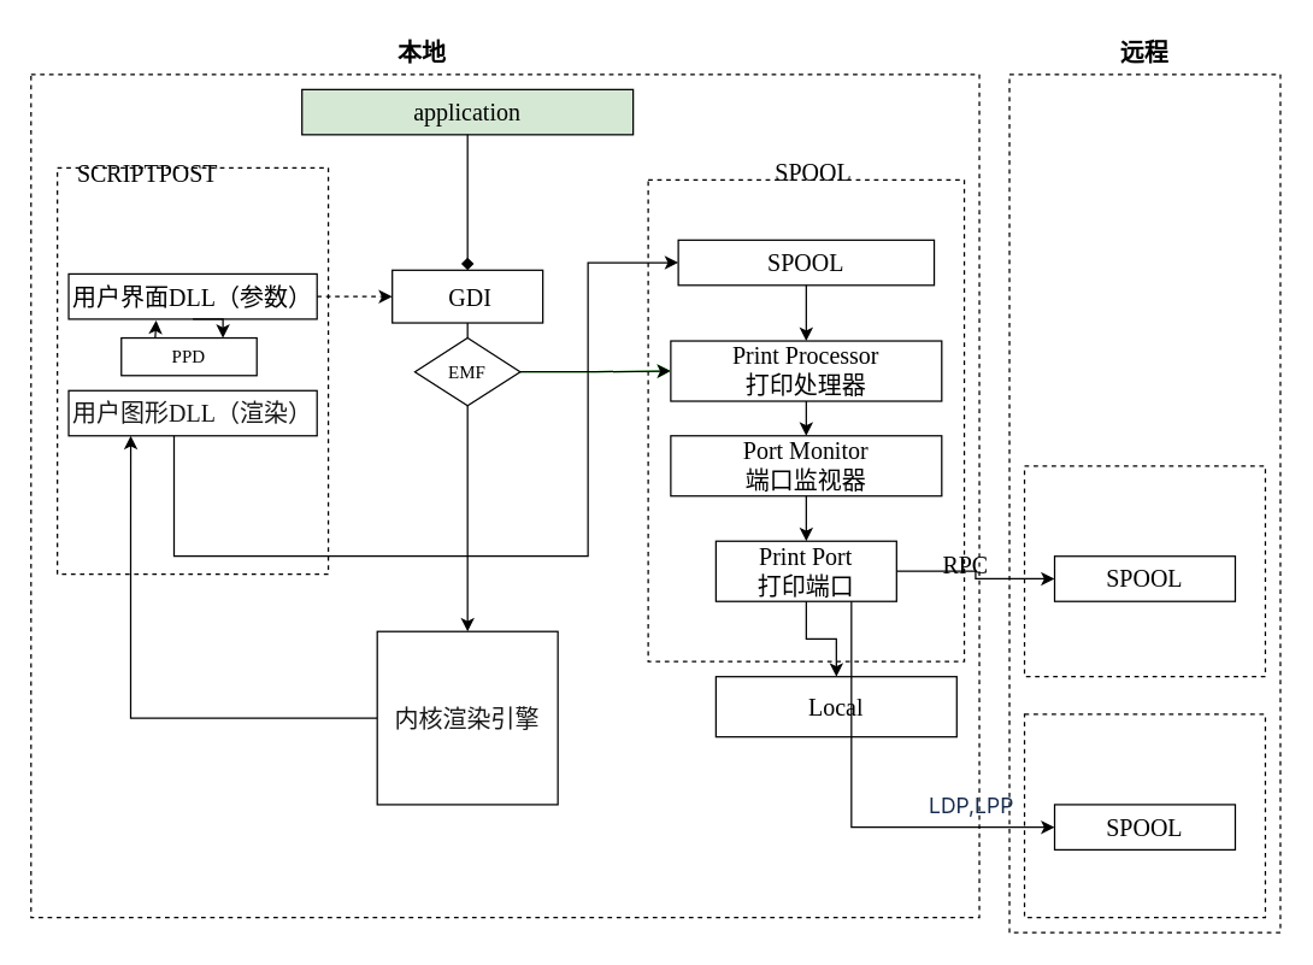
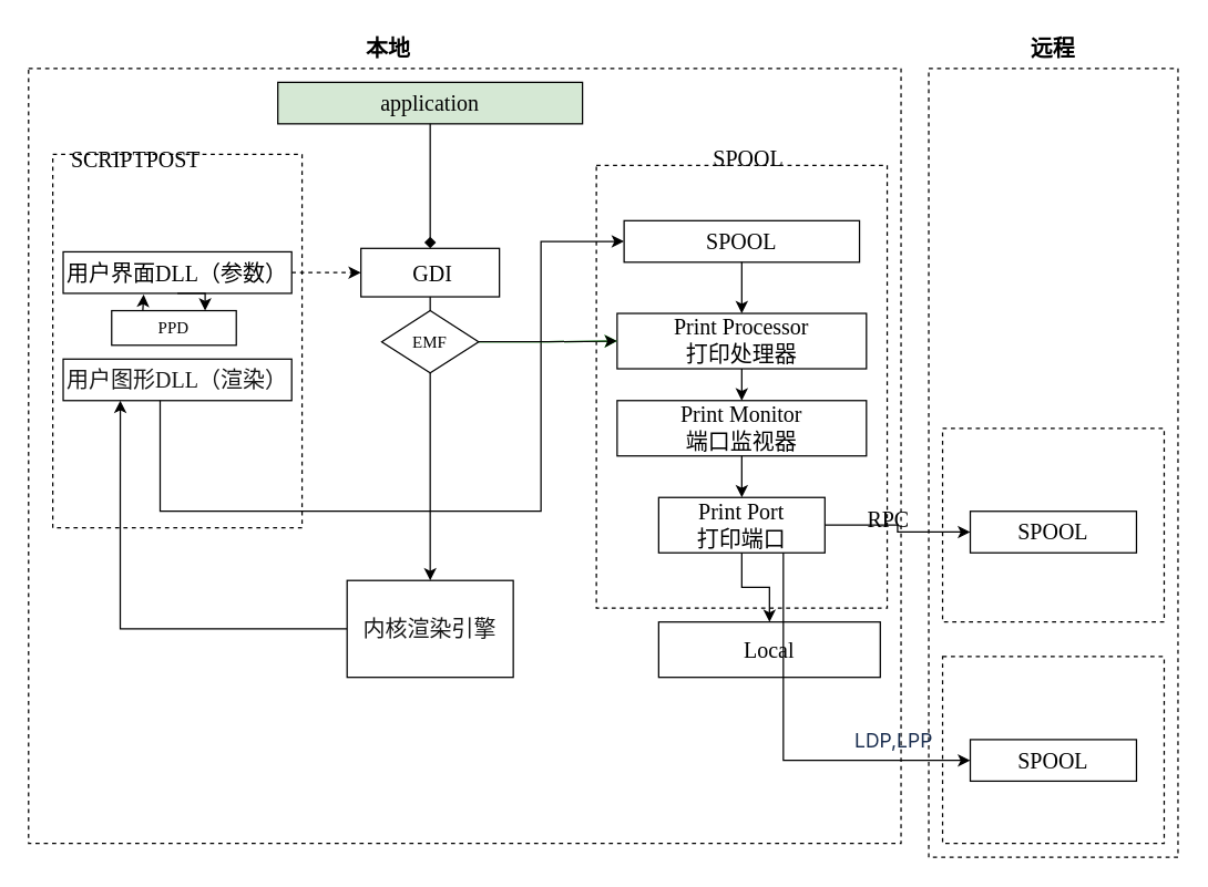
  <mxCell id="0" />
  <mxCell id="1" parent="0" />
  <mxCell id="2" value="" style="rounded=0;whiteSpace=wrap;html=1;dashed=1;strokeWidth=1;fontColor=#000000;fillColor=none;fontFamily=Tahoma;fontStyle=0;fontSize=16;" parent="1" vertex="1"><mxGeometry x="430" y="119" width="210" height="320" as="geometry" /></mxCell>
  <mxCell id="3" value="" style="rounded=0;whiteSpace=wrap;html=1;dashed=1;strokeWidth=1;fontColor=#000000;fillColor=none;fontFamily=Tahoma;fontStyle=0;fontSize=16;" parent="1" vertex="1"><mxGeometry x="670" y="49" width="180" height="570" as="geometry" /></mxCell>
  <mxCell id="4" value="" style="rounded=0;whiteSpace=wrap;html=1;strokeWidth=1;fontColor=#000000;fillColor=none;dashed=1;fontFamily=Tahoma;fontStyle=0;fontSize=16;" parent="1" vertex="1"><mxGeometry x="20" y="49" width="630" height="560" as="geometry" /></mxCell>
  <mxCell id="5" value="application" style="rounded=0;whiteSpace=wrap;html=1;fontFamily=Tahoma;fontStyle=0;fontSize=16;fillColor=#d5e8d4;" parent="1" vertex="1"><mxGeometry x="200" y="59" width="220" height="30" as="geometry" /></mxCell>
  <mxCell id="6" style="edgeStyle=orthogonalEdgeStyle;rounded=0;orthogonalLoop=1;jettySize=auto;html=1;entryX=0.5;entryY=0;entryDx=0;entryDy=0;fontFamily=Tahoma;fontSize=16;fontColor=#000000;" parent="1" source="7" target="10" edge="1"><mxGeometry relative="1" as="geometry" /></mxCell>
  <mxCell id="7" value="&amp;nbsp;GDI" style="rounded=0;whiteSpace=wrap;html=1;fontSize=16;fontFamily=Tahoma;fontStyle=0" parent="1" vertex="1"><mxGeometry x="260" y="179" width="100" height="35" as="geometry" /></mxCell>
  <mxCell id="8" value="" style="endArrow=diamond;html=1;rounded=0;entryX=0.5;entryY=0;entryDx=0;entryDy=0;fontFamily=Tahoma;fontStyle=0;fontSize=16;" parent="1" source="5" target="7" edge="1"><mxGeometry width="50" height="50" relative="1" as="geometry"><mxPoint x="310" y="259" as="sourcePoint" /><mxPoint x="310" y="279.711" as="targetPoint" /></mxGeometry></mxCell>
  <mxCell id="9" style="edgeStyle=orthogonalEdgeStyle;rounded=0;orthogonalLoop=1;jettySize=auto;html=1;exitX=0;exitY=0.5;exitDx=0;exitDy=0;entryX=0.25;entryY=1;entryDx=0;entryDy=0;fontColor=#000000;fontFamily=Tahoma;fontStyle=0;fontSize=16;" parent="1" source="10" target="16" edge="1"><mxGeometry relative="1" as="geometry" /></mxCell>
- <mxCell id="10" value="&lt;div style=&quot;text-align: start; font-size: 16px;&quot;&gt;&lt;font color=&quot;#171717&quot; style=&quot;font-size: 16px;&quot;&gt;&lt;span style=&quot;font-size: 16px; background-color: rgb(255, 255, 255);&quot;&gt;&lt;span style=&quot;font-size: 16px;&quot;&gt;内核渲染引擎&lt;/span&gt;&lt;/span&gt;&lt;/font&gt;&lt;/div&gt;" style="rounded=0;whiteSpace=wrap;html=1;fontFamily=Tahoma;fontStyle=0;fontSize=16;" parent="1" vertex="1"><mxGeometry x="250" y="419" width="120" height="115" as="geometry" /></mxCell>
+ <mxCell id="10" value="&lt;div style=&quot;text-align: start; font-size: 16px;&quot;&gt;&lt;font color=&quot;#171717&quot; style=&quot;font-size: 16px;&quot;&gt;&lt;span style=&quot;font-size: 16px; background-color: rgb(255, 255, 255);&quot;&gt;&lt;span style=&quot;font-size: 16px;&quot;&gt;内核渲染引擎&lt;/span&gt;&lt;/span&gt;&lt;/font&gt;&lt;/div&gt;" style="rounded=0;whiteSpace=wrap;html=1;fontFamily=Tahoma;fontStyle=0;fontSize=16;" parent="1" vertex="1"><mxGeometry x="250" y="419" width="120" height="70" as="geometry" /></mxCell>
  <mxCell id="11" value="" style="rounded=0;whiteSpace=wrap;html=1;dashed=1;fillColor=none;fontFamily=Tahoma;fontStyle=0;fontSize=16;" parent="1" vertex="1"><mxGeometry x="37.5" y="111" width="180" height="270" as="geometry" /></mxCell>
  <mxCell id="12" style="edgeStyle=orthogonalEdgeStyle;rounded=0;orthogonalLoop=1;jettySize=auto;html=1;entryX=0;entryY=0.5;entryDx=0;entryDy=0;fontColor=#000000;dashed=1;fontFamily=Tahoma;fontStyle=0;fontSize=16;" parent="1" source="14" target="7" edge="1"><mxGeometry relative="1" as="geometry" /></mxCell>
  <mxCell id="13" style="edgeStyle=orthogonalEdgeStyle;rounded=0;orthogonalLoop=1;jettySize=auto;html=1;exitX=0.5;exitY=1;exitDx=0;exitDy=0;entryX=0.75;entryY=0;entryDx=0;entryDy=0;strokeColor=#000000;fontFamily=Tahoma;" edge="1" parent="1" source="14" target="42"><mxGeometry relative="1" as="geometry" /></mxCell>
  <mxCell id="14" value="&lt;font color=&quot;#000000&quot; style=&quot;font-size: 16px;&quot;&gt;&lt;span style=&quot;font-size: 16px; text-align: start; background-color: rgb(255, 255, 255);&quot;&gt;用户界面DLL（参数）&lt;/span&gt;&lt;/font&gt;" style="rounded=0;whiteSpace=wrap;html=1;fillColor=none;fontFamily=Tahoma;fontStyle=0;fontSize=16;" parent="1" vertex="1"><mxGeometry x="45" y="181.5" width="165" height="30" as="geometry" /></mxCell>
  <mxCell id="15" style="edgeStyle=orthogonalEdgeStyle;rounded=0;orthogonalLoop=1;jettySize=auto;html=1;entryX=0;entryY=0.5;entryDx=0;entryDy=0;fontColor=#000000;fontFamily=Tahoma;fontStyle=0;fontSize=16;" parent="1" source="16" target="19" edge="1"><mxGeometry relative="1" as="geometry"><Array as="points"><mxPoint x="115" y="369" /><mxPoint x="390" y="369" /><mxPoint x="390" y="174" /></Array></mxGeometry></mxCell>
  <mxCell id="16" value="&lt;div style=&quot;text-align: start; font-size: 16px;&quot;&gt;&lt;font color=&quot;#171717&quot; style=&quot;font-size: 16px;&quot;&gt;&lt;span style=&quot;font-size: 16px; background-color: rgb(255, 255, 255);&quot;&gt;用户图形DLL（渲染）&lt;/span&gt;&lt;/font&gt;&lt;/div&gt;" style="rounded=0;whiteSpace=wrap;html=1;fillColor=none;fontFamily=Tahoma;fontStyle=0;fontSize=16;" parent="1" vertex="1"><mxGeometry x="45" y="259" width="165" height="30" as="geometry" /></mxCell>
  <mxCell id="17" value="SCRIPTPOST" style="text;strokeColor=none;fillColor=none;align=left;verticalAlign=middle;spacingLeft=4;spacingRight=4;overflow=hidden;points=[[0,0.5],[1,0.5]];portConstraint=eastwest;rotatable=0;fontColor=#000000;fontFamily=Tahoma;fontStyle=0;fontSize=16;" parent="1" vertex="1"><mxGeometry x="45" y="99" width="115" height="30" as="geometry" /></mxCell>
  <mxCell id="18" style="edgeStyle=orthogonalEdgeStyle;rounded=0;orthogonalLoop=1;jettySize=auto;html=1;exitX=0.5;exitY=1;exitDx=0;exitDy=0;entryX=0.5;entryY=0;entryDx=0;entryDy=0;fontColor=#000000;fontFamily=Tahoma;fontStyle=0;fontSize=16;" parent="1" source="19" target="21" edge="1"><mxGeometry relative="1" as="geometry" /></mxCell>
  <mxCell id="19" value="SPOOL" style="rounded=0;whiteSpace=wrap;html=1;fontColor=#000000;fillColor=none;fontFamily=Tahoma;fontStyle=0;fontSize=16;" parent="1" vertex="1"><mxGeometry x="450" y="159" width="170" height="30" as="geometry" /></mxCell>
  <mxCell id="20" style="edgeStyle=orthogonalEdgeStyle;rounded=0;orthogonalLoop=1;jettySize=auto;html=1;exitX=0.5;exitY=1;exitDx=0;exitDy=0;entryX=0.5;entryY=0;entryDx=0;entryDy=0;fontColor=#000000;fontFamily=Tahoma;fontStyle=0;fontSize=16;" parent="1" source="21" target="23" edge="1"><mxGeometry relative="1" as="geometry" /></mxCell>
  <mxCell id="21" value="Print Processor&lt;br&gt;打印处理器" style="rounded=0;whiteSpace=wrap;html=1;fontColor=#000000;fillColor=none;fontFamily=Tahoma;fontStyle=0;fontSize=16;" parent="1" vertex="1"><mxGeometry x="445" y="226" width="180" height="40" as="geometry" /></mxCell>
  <mxCell id="22" value="" style="edgeStyle=orthogonalEdgeStyle;rounded=0;orthogonalLoop=1;jettySize=auto;html=1;fontColor=#000000;fontFamily=Tahoma;fontStyle=0;fontSize=16;" parent="1" source="23" target="27" edge="1"><mxGeometry relative="1" as="geometry" /></mxCell>
- <mxCell id="23" value="Port Monitor&lt;br&gt;端口监视器" style="rounded=0;whiteSpace=wrap;html=1;strokeWidth=1;fontColor=#000000;fillColor=none;fontFamily=Tahoma;fontStyle=0;fontSize=16;" parent="1" vertex="1"><mxGeometry x="445" y="289" width="180" height="40" as="geometry" /></mxCell>
+ <mxCell id="23" value="Print Monitor&lt;br&gt;端口监视器" style="rounded=0;whiteSpace=wrap;html=1;strokeWidth=1;fontColor=#000000;fillColor=none;fontFamily=Tahoma;fontStyle=0;fontSize=16;" parent="1" vertex="1"><mxGeometry x="445" y="289" width="180" height="40" as="geometry" /></mxCell>
  <mxCell id="24" style="edgeStyle=orthogonalEdgeStyle;rounded=0;orthogonalLoop=1;jettySize=auto;html=1;exitX=1;exitY=0.5;exitDx=0;exitDy=0;fontColor=#000000;fontFamily=Tahoma;fontStyle=0;fontSize=16;" parent="1" source="27" target="29" edge="1"><mxGeometry relative="1" as="geometry" /></mxCell>
  <mxCell id="25" style="edgeStyle=orthogonalEdgeStyle;rounded=0;orthogonalLoop=1;jettySize=auto;html=1;fontColor=#000000;fontFamily=Tahoma;fontStyle=0;fontSize=16;" parent="1" source="27" target="34" edge="1"><mxGeometry relative="1" as="geometry" /></mxCell>
  <mxCell id="26" style="edgeStyle=orthogonalEdgeStyle;rounded=0;orthogonalLoop=1;jettySize=auto;html=1;exitX=0.75;exitY=1;exitDx=0;exitDy=0;entryX=0;entryY=0.5;entryDx=0;entryDy=0;fontColor=#000000;fontFamily=Tahoma;fontStyle=0;fontSize=16;" parent="1" source="27" target="32" edge="1"><mxGeometry relative="1" as="geometry" /></mxCell>
  <mxCell id="27" value="Print Port&lt;br&gt;打印端口" style="rounded=0;whiteSpace=wrap;html=1;strokeWidth=1;fontColor=#000000;fillColor=none;fontFamily=Tahoma;fontStyle=0;fontSize=16;" parent="1" vertex="1"><mxGeometry x="475" y="359" width="120" height="40" as="geometry" /></mxCell>
  <mxCell id="28" value="" style="rounded=0;whiteSpace=wrap;html=1;strokeWidth=1;fontColor=#000000;fillColor=none;dashed=1;fontFamily=Tahoma;fontStyle=0;fontSize=16;" parent="1" vertex="1"><mxGeometry x="680" y="309" width="160" height="140" as="geometry" /></mxCell>
  <mxCell id="29" value="SPOOL" style="rounded=0;whiteSpace=wrap;html=1;strokeWidth=1;fontColor=#000000;fillColor=none;fontFamily=Tahoma;fontStyle=0;fontSize=16;" parent="1" vertex="1"><mxGeometry x="700" y="369" width="120" height="30" as="geometry" /></mxCell>
  <mxCell id="30" value="RPC" style="text;strokeColor=none;fillColor=none;align=left;verticalAlign=middle;spacingLeft=4;spacingRight=4;overflow=hidden;points=[[0,0.5],[1,0.5]];portConstraint=eastwest;rotatable=0;strokeWidth=1;fontColor=#000000;fontFamily=Tahoma;fontStyle=0;fontSize=16;" parent="1" vertex="1"><mxGeometry x="620" y="359" width="60" height="30" as="geometry" /></mxCell>
  <mxCell id="31" value="" style="rounded=0;whiteSpace=wrap;html=1;strokeWidth=1;fontColor=#000000;fillColor=none;dashed=1;fontFamily=Tahoma;fontStyle=0;fontSize=16;" parent="1" vertex="1"><mxGeometry x="680" y="474" width="160" height="135" as="geometry" /></mxCell>
  <mxCell id="32" value="SPOOL" style="rounded=0;whiteSpace=wrap;html=1;strokeWidth=1;fontColor=#000000;fillColor=none;fontFamily=Tahoma;fontStyle=0;fontSize=16;" parent="1" vertex="1"><mxGeometry x="700" y="534" width="120" height="30" as="geometry" /></mxCell>
  <mxCell id="33" value="&lt;div style=&quot;text-align: start;&quot;&gt;&lt;font face=&quot;-apple-system, BlinkMacSystemFont, Segoe UI, Roboto, Oxygen, Ubuntu, Fira Sans, Droid Sans, Helvetica Neue, sans-serif&quot; color=&quot;#172b4d&quot;&gt;&lt;span style=&quot;font-size: 14px;&quot;&gt;LDP,LPP&lt;/span&gt;&lt;/font&gt;&lt;/div&gt;" style="text;html=1;fillColor=none;align=center;verticalAlign=middle;whiteSpace=wrap;rounded=0;strokeWidth=1;fontFamily=Tahoma;fontStyle=0;fontSize=16;" parent="1" vertex="1"><mxGeometry x="615" y="519" width="60" height="30" as="geometry" /></mxCell>
  <mxCell id="34" value="Local" style="rounded=0;whiteSpace=wrap;html=1;strokeWidth=1;fontColor=#000000;fillColor=none;fontFamily=Tahoma;fontStyle=0;fontSize=16;" parent="1" vertex="1"><mxGeometry x="475" y="449" width="160" height="40" as="geometry" /></mxCell>
  <mxCell id="35" value="SPOOL" style="text;html=1;strokeColor=none;fillColor=none;align=center;verticalAlign=middle;whiteSpace=wrap;rounded=0;dashed=1;strokeWidth=1;fontColor=#000000;fontFamily=Tahoma;fontStyle=0;fontSize=16;" parent="1" vertex="1"><mxGeometry x="510" y="99" width="60" height="30" as="geometry" /></mxCell>
  <mxCell id="36" value="&lt;h1 style=&quot;font-size: 16px;&quot;&gt;本地&lt;/h1&gt;" style="text;html=1;strokeColor=none;fillColor=none;align=center;verticalAlign=middle;whiteSpace=wrap;rounded=0;dashed=1;strokeWidth=1;fontColor=#000000;fontFamily=Tahoma;fontStyle=0;fontSize=16;" parent="1" vertex="1"><mxGeometry x="250" y="20" width="60" height="30" as="geometry" /></mxCell>
  <mxCell id="37" value="&lt;h1 style=&quot;font-size: 16px;&quot;&gt;远程&lt;/h1&gt;" style="text;html=1;strokeColor=none;fillColor=none;align=center;verticalAlign=middle;whiteSpace=wrap;rounded=0;dashed=1;strokeWidth=1;fontColor=#000000;fontFamily=Tahoma;fontStyle=0;fontSize=16;" parent="1" vertex="1"><mxGeometry x="730" y="20" width="60" height="30" as="geometry" /></mxCell>
  <mxCell id="38" style="edgeStyle=orthogonalEdgeStyle;rounded=0;orthogonalLoop=1;jettySize=auto;html=1;entryX=0;entryY=0.5;entryDx=0;entryDy=0;strokeColor=#33FF33;fontFamily=Tahoma;" edge="1" parent="1" source="39" target="21"><mxGeometry relative="1" as="geometry" /></mxCell>
  <mxCell id="39" value="EMF" style="rhombus;whiteSpace=wrap;html=1;labelBackgroundColor=none;strokeColor=default;fontFamily=Tahoma;" vertex="1" parent="1"><mxGeometry x="275" y="224" width="70" height="45" as="geometry" /></mxCell>
  <mxCell id="40" style="edgeStyle=orthogonalEdgeStyle;rounded=0;orthogonalLoop=1;jettySize=auto;html=1;strokeColor=#000000;fontFamily=Tahoma;" edge="1" parent="1" source="39" target="21"><mxGeometry relative="1" as="geometry"><mxPoint x="345" y="246.5" as="sourcePoint" /><mxPoint x="450" y="246" as="targetPoint" /></mxGeometry></mxCell>
  <mxCell id="41" style="edgeStyle=orthogonalEdgeStyle;rounded=0;orthogonalLoop=1;jettySize=auto;html=1;exitX=0.25;exitY=0;exitDx=0;exitDy=0;entryX=0.352;entryY=1.028;entryDx=0;entryDy=0;entryPerimeter=0;strokeColor=#000000;fontFamily=Tahoma;" edge="1" parent="1" source="42" target="14"><mxGeometry relative="1" as="geometry" /></mxCell>
  <mxCell id="42" value="PPD" style="rounded=0;whiteSpace=wrap;html=1;labelBackgroundColor=none;strokeColor=default;fontFamily=Tahoma;" vertex="1" parent="1"><mxGeometry x="80" y="224" width="90" height="25" as="geometry" /></mxCell>
